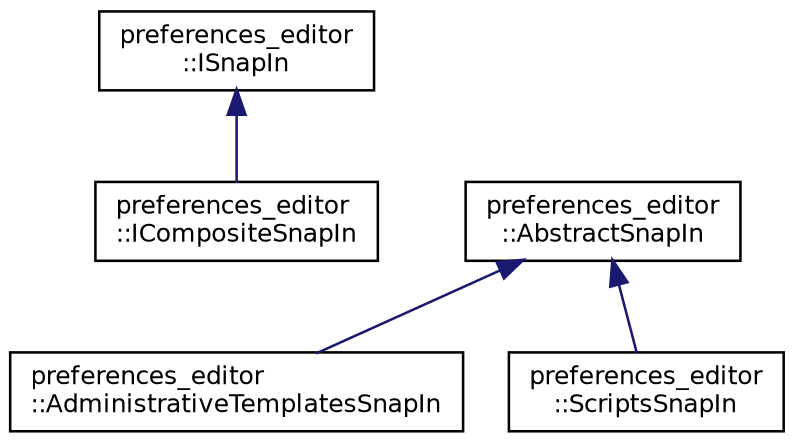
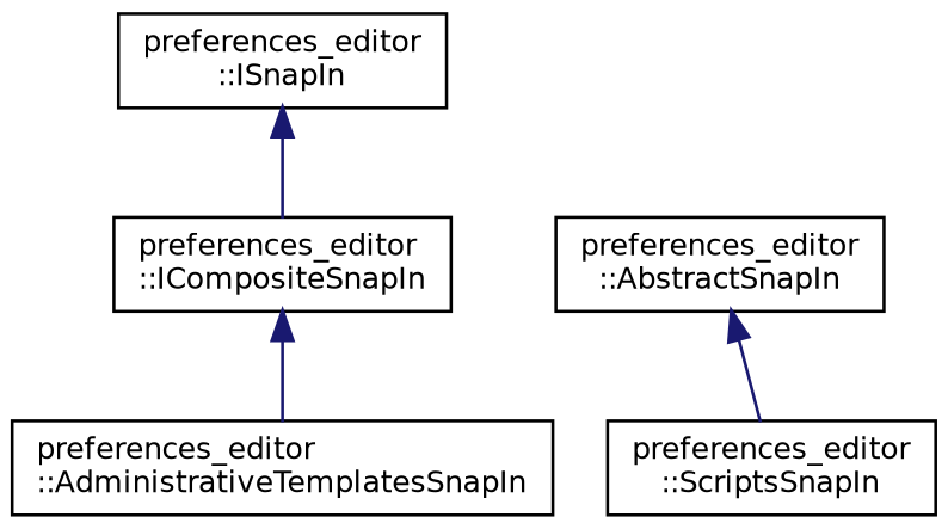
  digraph {
    rankdir=TB
    node [color=black fillcolor=white fontname=Helvetica fontsize=10 shape=record style=filled]
    edge [color=midnightblue dir=back fontname=Helvetica fontsize=10 labelfontname=Helvetica labelfontsize=10 style=solid]
    n1 [height=0.2 label="preferences_editor\l::ISnapIn" width=0.4]
    n2 [height=0.2 label="preferences_editor\l::ICompositeSnapIn" width=0.4]
    n3 [height=0.2 label="preferences_editor\l::AbstractSnapIn" width=0.4]
    n4 [height=0.2 label="preferences_editor\l::AdministrativeTemplatesSnapIn" width=0.4]
    n5 [height=0.2 label="preferences_editor\l::ScriptsSnapIn" width=0.4]
    n1 -> n2
-   n3 -> n4
+   n2 -> n4
    n3 -> n5
  }
